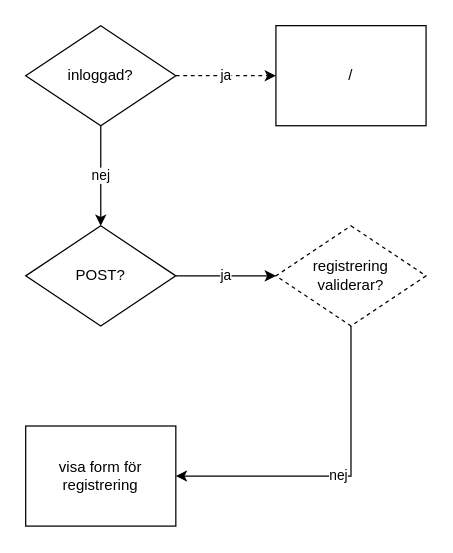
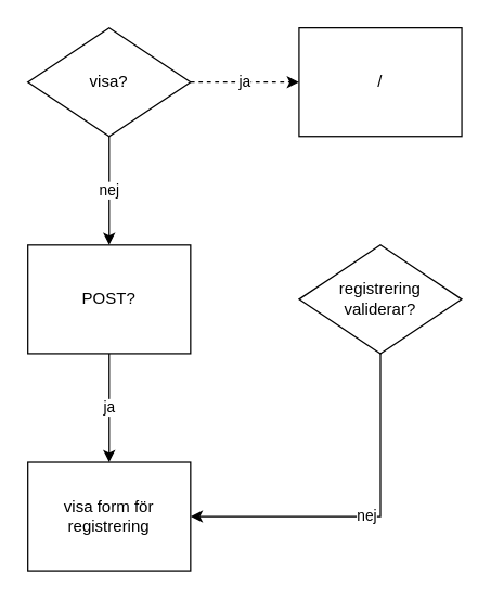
  <mxCell id="0" />
  <mxCell id="1" parent="0" />
  <mxCell id="2" value="/" style="rounded=0;whiteSpace=wrap;html=1;" vertex="1" parent="1"><mxGeometry x="220" y="20" width="120" height="80" as="geometry" /></mxCell>
  <mxCell id="3" value="ja" style="edgeStyle=orthogonalEdgeStyle;rounded=0;orthogonalLoop=1;jettySize=auto;html=1;dashed=1;" edge="1" parent="1" source="5" target="2"><mxGeometry relative="1" as="geometry" /></mxCell>
  <mxCell id="4" value="nej" style="edgeStyle=orthogonalEdgeStyle;rounded=0;orthogonalLoop=1;jettySize=auto;html=1;" edge="1" parent="1" source="5" target="7"><mxGeometry relative="1" as="geometry" /></mxCell>
- <mxCell id="5" value="inloggad?" style="rhombus;whiteSpace=wrap;html=1;rounded=0;" vertex="1" parent="1"><mxGeometry x="20" y="20" width="120" height="80" as="geometry" /></mxCell>
- <mxCell id="6" value="ja" style="edgeStyle=orthogonalEdgeStyle;rounded=0;orthogonalLoop=1;jettySize=auto;html=1;" edge="1" parent="1" source="7" target="10"><mxGeometry relative="1" as="geometry" /></mxCell>
- <mxCell id="7" value="POST?" style="rhombus;whiteSpace=wrap;html=1;rounded=0;" vertex="1" parent="1"><mxGeometry x="20" y="180" width="120" height="80" as="geometry" /></mxCell>
+ <mxCell id="5" value="visa?" style="rhombus;whiteSpace=wrap;html=1;rounded=0;" vertex="1" parent="1"><mxGeometry x="20" y="20" width="120" height="80" as="geometry" /></mxCell>
+ <mxCell id="6" value="ja" style="edgeStyle=orthogonalEdgeStyle;rounded=0;orthogonalLoop=1;jettySize=auto;html=1;" edge="1" parent="1" source="7" target="8"><mxGeometry relative="1" as="geometry" /></mxCell>
+ <mxCell id="7" value="POST?" style="whiteSpace=wrap;html=1;rounded=0;" vertex="1" parent="1"><mxGeometry x="20" y="180" width="120" height="80" as="geometry" /></mxCell>
  <mxCell id="8" value="visa form för&lt;br&gt;registrering" style="whiteSpace=wrap;html=1;rounded=0;" vertex="1" parent="1"><mxGeometry x="20" y="340" width="120" height="80" as="geometry" /></mxCell>
  <mxCell id="9" value="nej" style="edgeStyle=orthogonalEdgeStyle;rounded=0;orthogonalLoop=1;jettySize=auto;html=1;entryX=1;entryY=0.5;entryDx=0;entryDy=0;" edge="1" parent="1" source="10" target="8"><mxGeometry relative="1" as="geometry"><mxPoint x="240" y="350" as="targetPoint" /><Array as="points"><mxPoint x="280" y="380" /></Array></mxGeometry></mxCell>
- <mxCell id="10" value="registrering&lt;br&gt;validerar?" style="rhombus;whiteSpace=wrap;html=1;rounded=0;dashed=1;" vertex="1" parent="1"><mxGeometry x="220" y="180" width="120" height="80" as="geometry" /></mxCell>
+ <mxCell id="10" value="registrering&lt;br&gt;validerar?" style="rhombus;whiteSpace=wrap;html=1;rounded=0;" vertex="1" parent="1"><mxGeometry x="220" y="180" width="120" height="80" as="geometry" /></mxCell>
